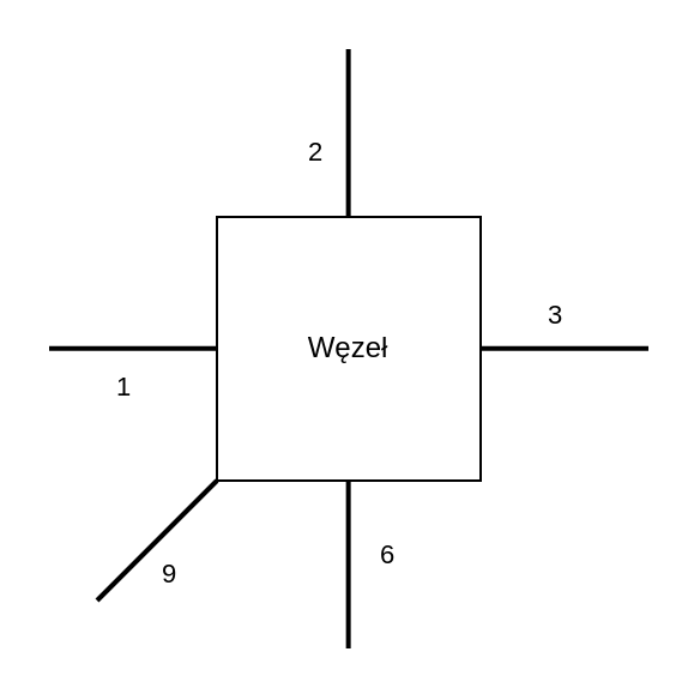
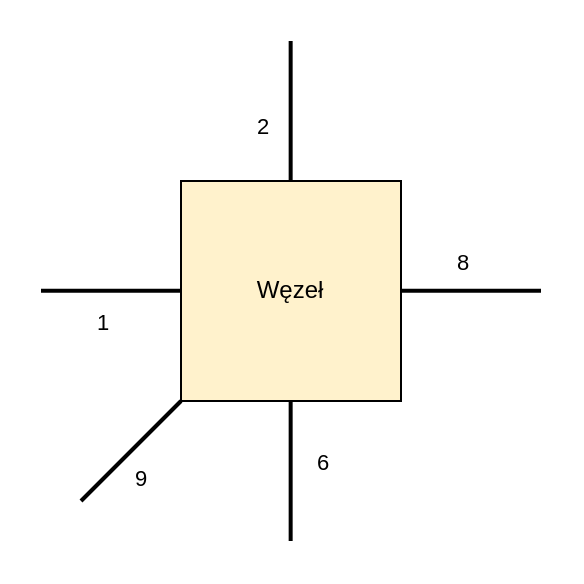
  <mxCell id="0" />
  <mxCell id="1" parent="0" />
- <mxCell id="2" value="Węzeł" style="rounded=0;whiteSpace=wrap;html=1;" vertex="1" parent="1"><mxGeometry x="90" y="90" width="110" height="110" as="geometry" /></mxCell>
+ <mxCell id="2" value="Węzeł" style="rounded=0;whiteSpace=wrap;html=1;fillColor=#fff2cc;" vertex="1" parent="1"><mxGeometry x="90" y="90" width="110" height="110" as="geometry" /></mxCell>
  <mxCell id="3" value="" style="endArrow=none;html=1;strokeWidth=2;" edge="1" parent="1"><mxGeometry width="50" height="50" relative="1" as="geometry"><mxPoint x="40" y="250" as="sourcePoint" /><mxPoint x="90" y="200" as="targetPoint" /></mxGeometry></mxCell>
  <mxCell id="4" value="" style="endArrow=none;html=1;strokeWidth=2;" edge="1" parent="1"><mxGeometry width="50" height="50" relative="1" as="geometry"><mxPoint x="20" y="144.83" as="sourcePoint" /><mxPoint x="90" y="144.83" as="targetPoint" /></mxGeometry></mxCell>
  <mxCell id="5" value="1" style="edgeLabel;html=1;align=center;verticalAlign=middle;resizable=0;points=[];" vertex="1" connectable="0" parent="4"><mxGeometry x="0.4" y="-2" relative="1" as="geometry"><mxPoint x="-19" y="14" as="offset" /></mxGeometry></mxCell>
  <mxCell id="6" value="" style="endArrow=none;html=1;strokeWidth=2;" edge="1" parent="1"><mxGeometry width="50" height="50" relative="1" as="geometry"><mxPoint x="200" y="144.83" as="sourcePoint" /><mxPoint x="270" y="144.83" as="targetPoint" /></mxGeometry></mxCell>
  <mxCell id="7" value="" style="endArrow=none;html=1;strokeWidth=2;" edge="1" parent="1"><mxGeometry width="50" height="50" relative="1" as="geometry"><mxPoint x="144.83" y="270" as="sourcePoint" /><mxPoint x="144.83" y="200" as="targetPoint" /></mxGeometry></mxCell>
  <mxCell id="8" value="" style="endArrow=none;html=1;strokeWidth=2;" edge="1" parent="1"><mxGeometry width="50" height="50" relative="1" as="geometry"><mxPoint x="144.83" y="90" as="sourcePoint" /><mxPoint x="144.83" y="20" as="targetPoint" /></mxGeometry></mxCell>
  <mxCell id="9" value="2" style="edgeLabel;html=1;align=center;verticalAlign=middle;resizable=0;points=[];" vertex="1" connectable="0" parent="1"><mxGeometry x="130" y="60" as="geometry"><mxPoint y="2" as="offset" /></mxGeometry></mxCell>
- <mxCell id="10" value="3" style="edgeLabel;html=1;align=center;verticalAlign=middle;resizable=0;points=[];" vertex="1" connectable="0" parent="1"><mxGeometry x="230" y="130" as="geometry" /></mxCell>
+ <mxCell id="10" value="8" style="edgeLabel;html=1;align=center;verticalAlign=middle;resizable=0;points=[];" vertex="1" connectable="0" parent="1"><mxGeometry x="230" y="130" as="geometry" /></mxCell>
  <mxCell id="11" value="6" style="edgeLabel;html=1;align=center;verticalAlign=middle;resizable=0;points=[];" vertex="1" connectable="0" parent="1"><mxGeometry x="160" y="230" as="geometry"><mxPoint as="offset" /></mxGeometry></mxCell>
  <mxCell id="12" value="9" style="edgeLabel;html=1;align=center;verticalAlign=middle;resizable=0;points=[];" vertex="1" connectable="0" parent="1"><mxGeometry x="70" y="240" as="geometry"><mxPoint x="-1" y="-2" as="offset" /></mxGeometry></mxCell>
